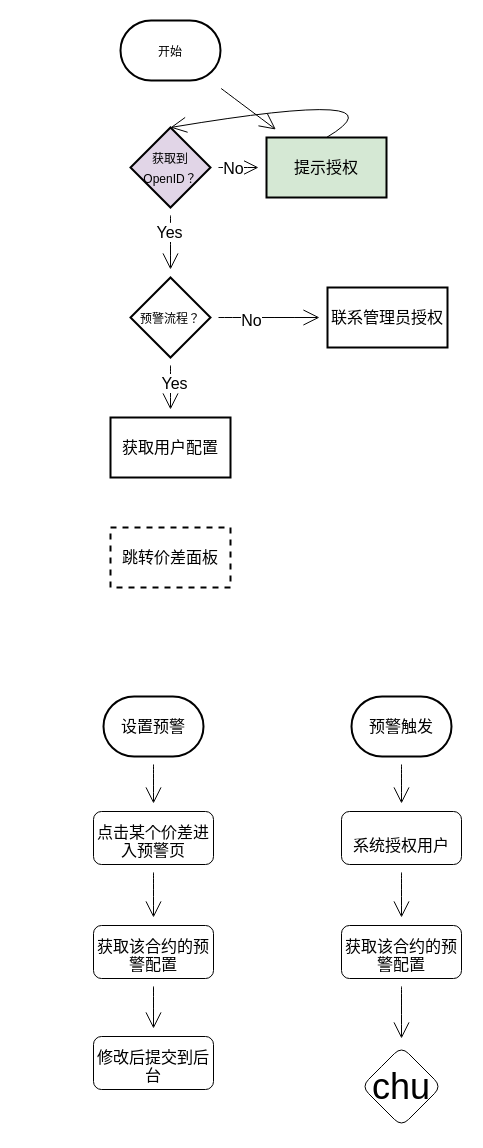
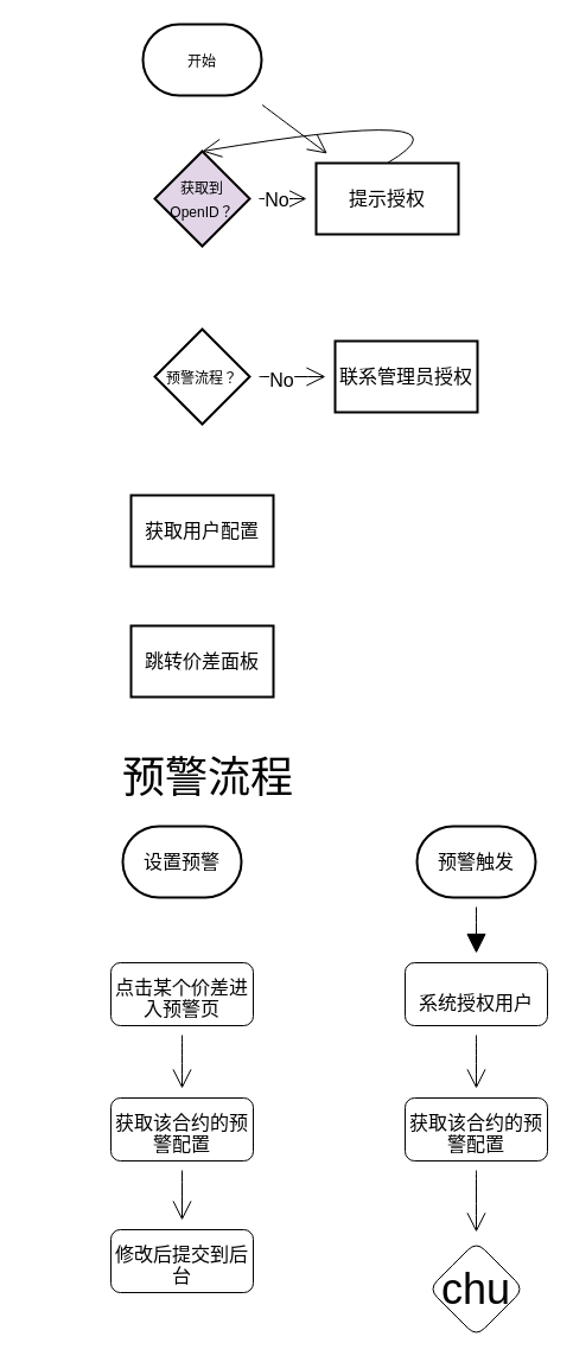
  <mxCell id="0" />
  <mxCell id="1" parent="0" />
  <mxCell id="2" value="" style="edgeStyle=none;curved=1;rounded=0;orthogonalLoop=1;jettySize=auto;html=1;fontSize=12;endArrow=open;startSize=14;endSize=14;sourcePerimeterSpacing=8;targetPerimeterSpacing=8;" edge="1" parent="1" source="3" target="10"><mxGeometry relative="1" as="geometry" /></mxCell>
  <mxCell id="3" value="&lt;span style=&quot;font-size: 12px;&quot;&gt;开始&lt;/span&gt;" style="strokeWidth=2;html=1;shape=mxgraph.flowchart.terminator;whiteSpace=wrap;fontSize=16;" vertex="1" parent="1"><mxGeometry x="120" y="20" width="100" height="60" as="geometry" /></mxCell>
  <mxCell id="4" value="" style="edgeStyle=none;curved=1;rounded=0;orthogonalLoop=1;jettySize=auto;html=1;fontSize=12;endArrow=open;startSize=14;endSize=14;sourcePerimeterSpacing=8;targetPerimeterSpacing=8;" edge="1" parent="1" source="8" target="10"><mxGeometry relative="1" as="geometry" /></mxCell>
  <mxCell id="5" value="No" style="edgeLabel;html=1;align=center;verticalAlign=middle;resizable=0;points=[];fontSize=16;" vertex="1" connectable="0" parent="4"><mxGeometry x="-0.286" relative="1" as="geometry"><mxPoint as="offset" /></mxGeometry></mxCell>
- <mxCell id="6" value="" style="edgeStyle=none;curved=1;rounded=0;orthogonalLoop=1;jettySize=auto;html=1;fontSize=12;endArrow=open;startSize=14;endSize=14;sourcePerimeterSpacing=8;targetPerimeterSpacing=8;" edge="1" parent="1" source="8" target="15"><mxGeometry relative="1" as="geometry" /></mxCell>
- <mxCell id="7" value="Yes" style="edgeLabel;html=1;align=center;verticalAlign=middle;resizable=0;points=[];fontSize=16;" vertex="1" connectable="0" parent="6"><mxGeometry x="-0.392" y="-2" relative="1" as="geometry"><mxPoint as="offset" /></mxGeometry></mxCell>
  <mxCell id="8" value="&lt;span style=&quot;font-size: 12px;&quot;&gt;获取到OpenID？&lt;/span&gt;" style="rhombus;whiteSpace=wrap;html=1;fontSize=16;strokeWidth=2;fillColor=#e1d5e7;" vertex="1" parent="1"><mxGeometry x="130" y="127" width="80" height="80" as="geometry" /></mxCell>
  <mxCell id="9" style="edgeStyle=none;curved=1;rounded=0;orthogonalLoop=1;jettySize=auto;html=1;exitX=0.5;exitY=0;exitDx=0;exitDy=0;entryX=0.5;entryY=0;entryDx=0;entryDy=0;fontSize=12;endArrow=open;startSize=14;endSize=14;sourcePerimeterSpacing=8;targetPerimeterSpacing=8;" edge="1" parent="1" source="10" target="8"><mxGeometry relative="1" as="geometry"><Array as="points"><mxPoint x="410" y="87" /></Array></mxGeometry></mxCell>
- <mxCell id="10" value="提示授权" style="whiteSpace=wrap;html=1;fontSize=16;strokeWidth=2;fillColor=#d5e8d4;" vertex="1" parent="1"><mxGeometry x="266" y="137" width="120" height="60" as="geometry" /></mxCell>
+ <mxCell id="10" value="提示授权" style="whiteSpace=wrap;html=1;fontSize=16;strokeWidth=2;" vertex="1" parent="1"><mxGeometry x="266" y="137" width="120" height="60" as="geometry" /></mxCell>
  <mxCell id="11" value="" style="edgeStyle=none;curved=1;rounded=0;orthogonalLoop=1;jettySize=auto;html=1;fontSize=12;endArrow=open;startSize=14;endSize=14;sourcePerimeterSpacing=8;targetPerimeterSpacing=8;" edge="1" parent="1" source="15" target="16"><mxGeometry relative="1" as="geometry" /></mxCell>
  <mxCell id="12" value="No" style="edgeLabel;html=1;align=center;verticalAlign=middle;resizable=0;points=[];fontSize=16;" vertex="1" connectable="0" parent="11"><mxGeometry x="-0.357" y="-2" relative="1" as="geometry"><mxPoint as="offset" /></mxGeometry></mxCell>
- <mxCell id="13" value="" style="edgeStyle=none;curved=1;rounded=0;orthogonalLoop=1;jettySize=auto;html=1;fontSize=12;endArrow=open;startSize=14;endSize=14;sourcePerimeterSpacing=8;targetPerimeterSpacing=8;" edge="1" parent="1" source="15" target="17"><mxGeometry relative="1" as="geometry" /></mxCell>
- <mxCell id="14" value="Yes" style="edgeLabel;html=1;align=center;verticalAlign=middle;resizable=0;points=[];fontSize=16;" vertex="1" connectable="0" parent="13"><mxGeometry x="-0.221" y="3" relative="1" as="geometry"><mxPoint as="offset" /></mxGeometry></mxCell>
  <mxCell id="15" value="&lt;span style=&quot;font-size: 12px;&quot;&gt;预警流程？&lt;/span&gt;" style="rhombus;whiteSpace=wrap;html=1;fontSize=16;strokeWidth=2;" vertex="1" parent="1"><mxGeometry x="130" y="277" width="80" height="80" as="geometry" /></mxCell>
- <mxCell id="16" value="联系管理员授权" style="whiteSpace=wrap;html=1;fontSize=16;strokeWidth=2;" vertex="1" parent="1"><mxGeometry x="327" y="287" width="120" height="60" as="geometry" /></mxCell>
+ <mxCell id="16" value="联系管理员授权" style="whiteSpace=wrap;html=1;fontSize=16;strokeWidth=2;" vertex="1" parent="1"><mxGeometry x="282" y="287" width="120" height="60" as="geometry" /></mxCell>
  <mxCell id="17" value="获取用户配置" style="whiteSpace=wrap;html=1;fontSize=16;strokeWidth=2;" vertex="1" parent="1"><mxGeometry x="110" y="417" width="120" height="60" as="geometry" /></mxCell>
- <mxCell id="18" value="跳转价差面板" style="whiteSpace=wrap;html=1;fontSize=16;strokeWidth=2;dashed=1;" vertex="1" parent="1"><mxGeometry x="110" y="527" width="120" height="60" as="geometry" /></mxCell>
- <mxCell id="19" value="" style="edgeStyle=none;curved=1;rounded=0;orthogonalLoop=1;jettySize=auto;html=1;fontSize=36;endArrow=open;startSize=14;endSize=14;sourcePerimeterSpacing=8;targetPerimeterSpacing=8;" edge="1" parent="1" source="20" target="23"><mxGeometry relative="1" as="geometry" /></mxCell>
+ <mxCell id="18" value="跳转价差面板" style="whiteSpace=wrap;html=1;fontSize=16;strokeWidth=2;" vertex="1" parent="1"><mxGeometry x="110" y="527" width="120" height="60" as="geometry" /></mxCell>
  <mxCell id="20" value="设置预警" style="strokeWidth=2;html=1;shape=mxgraph.flowchart.terminator;whiteSpace=wrap;fontSize=16;" vertex="1" parent="1"><mxGeometry x="103" y="696" width="100" height="60" as="geometry" /></mxCell>
+ <mxCell id="21" value="预警流程" style="text;html=1;strokeColor=none;fillColor=none;align=center;verticalAlign=middle;whiteSpace=wrap;rounded=0;fontSize=36;" vertex="1" parent="1"><mxGeometry x="20" y="631" width="310" height="48" as="geometry" /></mxCell>
  <mxCell id="22" value="" style="edgeStyle=none;curved=1;rounded=0;orthogonalLoop=1;jettySize=auto;html=1;fontSize=16;endArrow=open;startSize=14;endSize=14;sourcePerimeterSpacing=8;targetPerimeterSpacing=8;" edge="1" parent="1" source="23" target="25"><mxGeometry relative="1" as="geometry" /></mxCell>
  <mxCell id="23" value="&lt;p style=&quot;line-height: 30%;&quot;&gt;&lt;font style=&quot;font-size: 16px;&quot;&gt;点击某个价差进入预警页&lt;/font&gt;&lt;/p&gt;" style="rounded=1;whiteSpace=wrap;html=1;fontSize=36;" vertex="1" parent="1"><mxGeometry x="93" y="811" width="120" height="53" as="geometry" /></mxCell>
  <mxCell id="24" value="" style="edgeStyle=none;curved=1;rounded=0;orthogonalLoop=1;jettySize=auto;html=1;fontSize=16;endArrow=open;startSize=14;endSize=14;sourcePerimeterSpacing=8;targetPerimeterSpacing=8;" edge="1" parent="1" source="25" target="26"><mxGeometry relative="1" as="geometry" /></mxCell>
  <mxCell id="25" value="&lt;p style=&quot;line-height: 30%;&quot;&gt;&lt;font style=&quot;font-size: 16px;&quot;&gt;获取该合约的预警配置&lt;/font&gt;&lt;/p&gt;" style="rounded=1;whiteSpace=wrap;html=1;fontSize=36;" vertex="1" parent="1"><mxGeometry x="93" y="925" width="120" height="53" as="geometry" /></mxCell>
  <mxCell id="26" value="&lt;p style=&quot;line-height: 30%;&quot;&gt;&lt;font style=&quot;font-size: 16px;&quot;&gt;修改后提交到后台&lt;/font&gt;&lt;/p&gt;" style="rounded=1;whiteSpace=wrap;html=1;fontSize=36;" vertex="1" parent="1"><mxGeometry x="93" y="1036" width="120" height="53" as="geometry" /></mxCell>
- <mxCell id="27" value="" style="edgeStyle=none;curved=1;rounded=0;orthogonalLoop=1;jettySize=auto;html=1;fontSize=36;endArrow=open;startSize=14;endSize=14;sourcePerimeterSpacing=8;targetPerimeterSpacing=8;" edge="1" source="28" target="30" parent="1"><mxGeometry relative="1" as="geometry" /></mxCell>
+ <mxCell id="27" value="" style="edgeStyle=none;curved=1;rounded=0;orthogonalLoop=1;jettySize=auto;html=1;fontSize=36;endArrow=block;startSize=14;endSize=14;sourcePerimeterSpacing=8;targetPerimeterSpacing=8;" edge="1" source="28" target="30" parent="1"><mxGeometry relative="1" as="geometry" /></mxCell>
  <mxCell id="28" value="预警触发" style="strokeWidth=2;html=1;shape=mxgraph.flowchart.terminator;whiteSpace=wrap;fontSize=16;" vertex="1" parent="1"><mxGeometry x="351" y="696" width="100" height="60" as="geometry" /></mxCell>
  <mxCell id="29" value="" style="edgeStyle=none;curved=1;rounded=0;orthogonalLoop=1;jettySize=auto;html=1;fontSize=16;endArrow=open;startSize=14;endSize=14;sourcePerimeterSpacing=8;targetPerimeterSpacing=8;" edge="1" source="30" target="32" parent="1"><mxGeometry relative="1" as="geometry" /></mxCell>
  <mxCell id="30" value="&lt;span style=&quot;font-size: 16px;&quot;&gt;系统授权用户&lt;/span&gt;" style="rounded=1;whiteSpace=wrap;html=1;fontSize=36;" vertex="1" parent="1"><mxGeometry x="341" y="811" width="120" height="53" as="geometry" /></mxCell>
  <mxCell id="31" value="" style="edgeStyle=none;curved=1;rounded=0;orthogonalLoop=1;jettySize=auto;html=1;fontSize=16;endArrow=open;startSize=14;endSize=14;sourcePerimeterSpacing=8;targetPerimeterSpacing=8;" edge="1" parent="1" source="32" target="33"><mxGeometry relative="1" as="geometry" /></mxCell>
  <mxCell id="32" value="&lt;p style=&quot;line-height: 30%;&quot;&gt;&lt;font style=&quot;font-size: 16px;&quot;&gt;获取该合约的预警配置&lt;/font&gt;&lt;/p&gt;" style="rounded=1;whiteSpace=wrap;html=1;fontSize=36;" vertex="1" parent="1"><mxGeometry x="341" y="925" width="120" height="53" as="geometry" /></mxCell>
  <mxCell id="33" value="chu" style="rhombus;whiteSpace=wrap;html=1;fontSize=36;rounded=1;" vertex="1" parent="1"><mxGeometry x="361" y="1046" width="80" height="80" as="geometry" /></mxCell>
